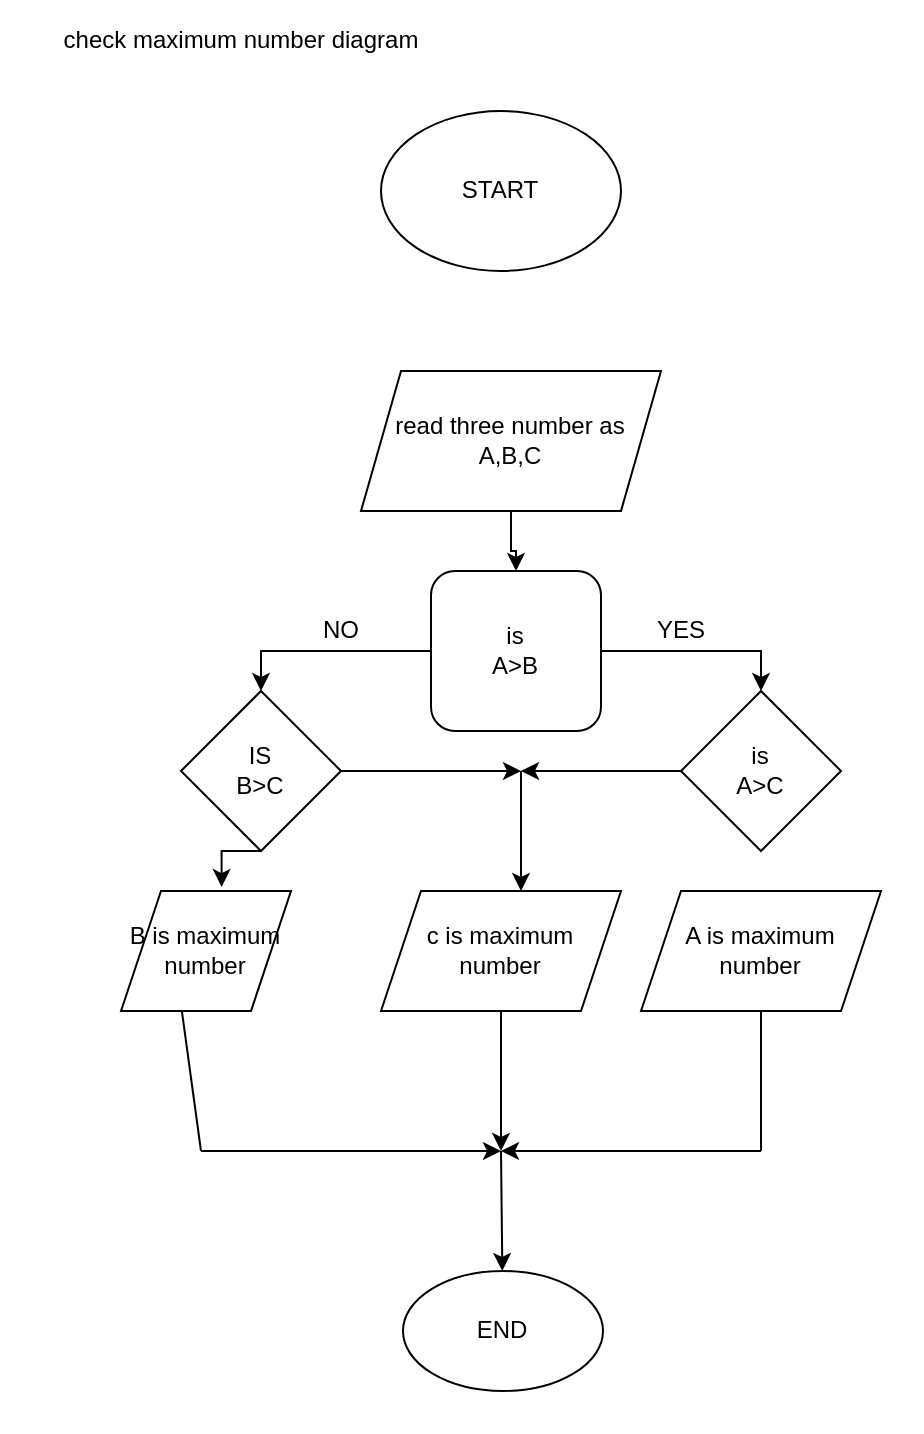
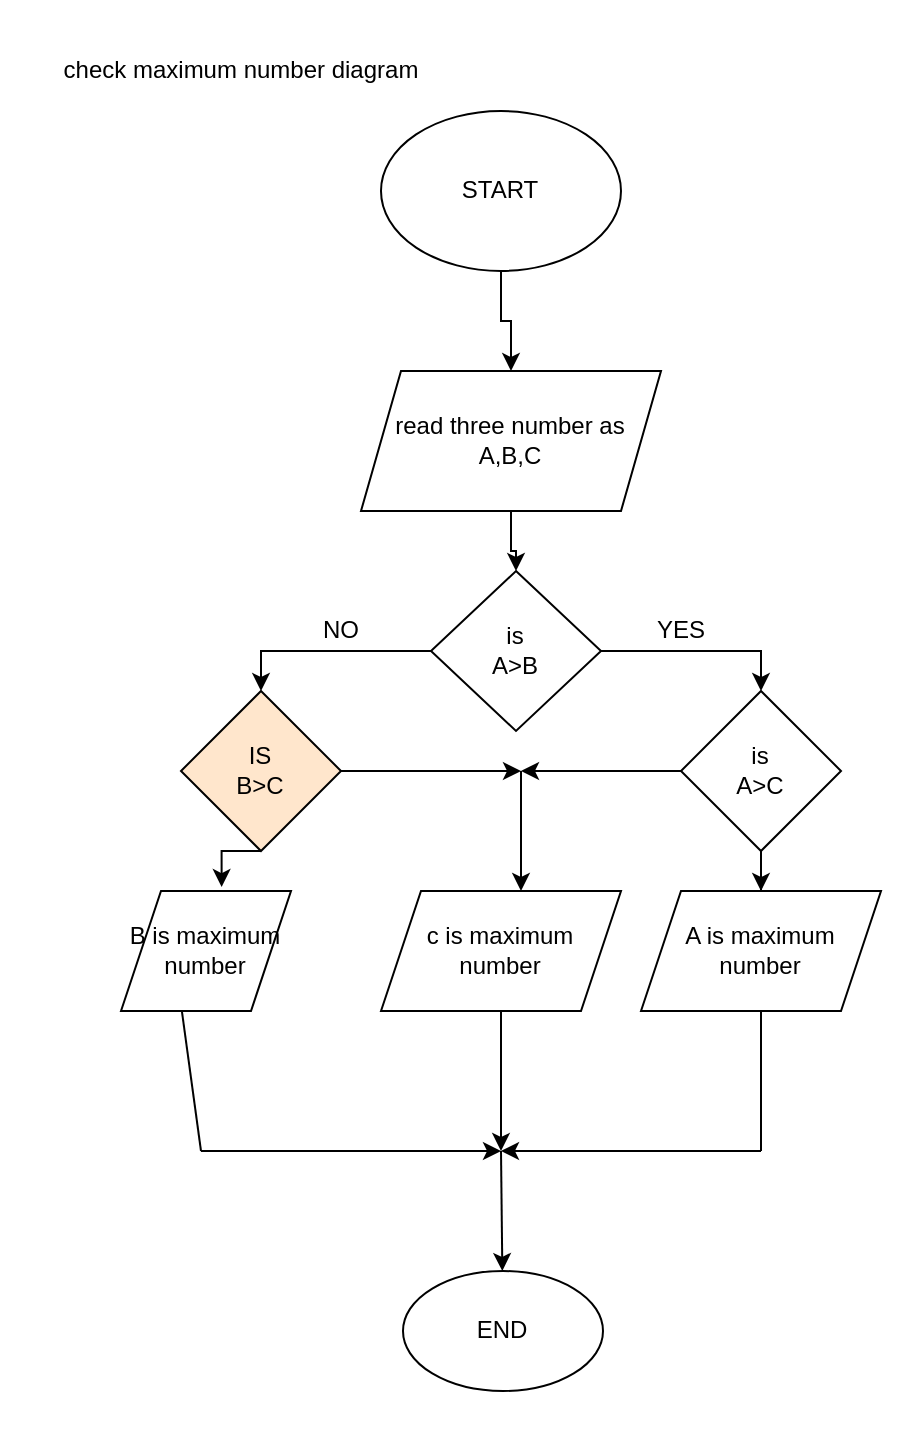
  <mxCell id="0" />
  <mxCell id="1" parent="0" />
+ <mxCell id="2" style="edgeStyle=orthogonalEdgeStyle;rounded=0;orthogonalLoop=1;jettySize=auto;html=1;entryX=0.5;entryY=0;entryDx=0;entryDy=0;" edge="1" parent="1" source="3" target="5"><mxGeometry relative="1" as="geometry" /></mxCell>
  <mxCell id="3" value="START" style="ellipse;whiteSpace=wrap;html=1;" vertex="1" parent="1"><mxGeometry x="190" y="55" width="120" height="80" as="geometry" /></mxCell>
  <mxCell id="4" style="edgeStyle=orthogonalEdgeStyle;rounded=0;orthogonalLoop=1;jettySize=auto;html=1;entryX=0.5;entryY=0;entryDx=0;entryDy=0;" edge="1" parent="1" source="5" target="8"><mxGeometry relative="1" as="geometry" /></mxCell>
  <mxCell id="5" value="read three number as A,B,C" style="shape=parallelogram;perimeter=parallelogramPerimeter;whiteSpace=wrap;html=1;fixedSize=1;" vertex="1" parent="1"><mxGeometry x="180" y="185" width="150" height="70" as="geometry" /></mxCell>
  <mxCell id="6" style="edgeStyle=orthogonalEdgeStyle;rounded=0;orthogonalLoop=1;jettySize=auto;html=1;entryX=0.5;entryY=0;entryDx=0;entryDy=0;" edge="1" parent="1" source="8" target="11"><mxGeometry relative="1" as="geometry" /></mxCell>
  <mxCell id="7" style="edgeStyle=orthogonalEdgeStyle;rounded=0;orthogonalLoop=1;jettySize=auto;html=1;entryX=0.5;entryY=0;entryDx=0;entryDy=0;" edge="1" parent="1" source="8" target="14"><mxGeometry relative="1" as="geometry" /></mxCell>
- <mxCell id="8" value="is&lt;br&gt;A&amp;gt;B" style="whiteSpace=wrap;html=1;rounded=1;" vertex="1" parent="1"><mxGeometry x="215" y="285" width="85" height="80" as="geometry" /></mxCell>
+ <mxCell id="8" value="is&lt;br&gt;A&amp;gt;B" style="rhombus;whiteSpace=wrap;html=1;" vertex="1" parent="1"><mxGeometry x="215" y="285" width="85" height="80" as="geometry" /></mxCell>
+ <mxCell id="9" style="edgeStyle=orthogonalEdgeStyle;rounded=0;orthogonalLoop=1;jettySize=auto;html=1;entryX=0.5;entryY=0;entryDx=0;entryDy=0;" edge="1" parent="1" source="11" target="17"><mxGeometry relative="1" as="geometry" /></mxCell>
  <mxCell id="10" style="edgeStyle=orthogonalEdgeStyle;rounded=0;orthogonalLoop=1;jettySize=auto;html=1;" edge="1" parent="1" source="11"><mxGeometry relative="1" as="geometry"><mxPoint x="260" y="385" as="targetPoint" /></mxGeometry></mxCell>
  <mxCell id="11" value="is&lt;br&gt;A&amp;gt;C" style="rhombus;whiteSpace=wrap;html=1;" vertex="1" parent="1"><mxGeometry x="340" y="345" width="80" height="80" as="geometry" /></mxCell>
  <mxCell id="12" style="edgeStyle=orthogonalEdgeStyle;rounded=0;orthogonalLoop=1;jettySize=auto;html=1;exitX=0.5;exitY=1;exitDx=0;exitDy=0;entryX=0.592;entryY=-0.033;entryDx=0;entryDy=0;entryPerimeter=0;" edge="1" parent="1" source="14" target="18"><mxGeometry relative="1" as="geometry" /></mxCell>
  <mxCell id="13" style="edgeStyle=orthogonalEdgeStyle;rounded=0;orthogonalLoop=1;jettySize=auto;html=1;" edge="1" parent="1" source="14"><mxGeometry relative="1" as="geometry"><mxPoint x="260" y="385" as="targetPoint" /></mxGeometry></mxCell>
- <mxCell id="14" value="IS&lt;br&gt;B&amp;gt;C" style="rhombus;whiteSpace=wrap;html=1;" vertex="1" parent="1"><mxGeometry x="90" y="345" width="80" height="80" as="geometry" /></mxCell>
+ <mxCell id="14" value="IS&lt;br&gt;B&amp;gt;C" style="rhombus;whiteSpace=wrap;html=1;fillColor=#ffe6cc;" vertex="1" parent="1"><mxGeometry x="90" y="345" width="80" height="80" as="geometry" /></mxCell>
  <mxCell id="15" value="NO" style="text;html=1;align=center;verticalAlign=middle;resizable=0;points=[];autosize=1;strokeColor=none;fillColor=none;" vertex="1" parent="1"><mxGeometry x="150" y="300" width="40" height="30" as="geometry" /></mxCell>
  <mxCell id="16" value="YES" style="text;html=1;align=center;verticalAlign=middle;resizable=0;points=[];autosize=1;strokeColor=none;fillColor=none;" vertex="1" parent="1"><mxGeometry x="315" y="300" width="50" height="30" as="geometry" /></mxCell>
  <mxCell id="17" value="A is maximum number" style="shape=parallelogram;perimeter=parallelogramPerimeter;whiteSpace=wrap;html=1;fixedSize=1;" vertex="1" parent="1"><mxGeometry x="320" y="445" width="120" height="60" as="geometry" /></mxCell>
  <mxCell id="18" value="B is maximum number" style="shape=parallelogram;perimeter=parallelogramPerimeter;whiteSpace=wrap;html=1;fixedSize=1;" vertex="1" parent="1"><mxGeometry x="60" y="445" width="85" height="60" as="geometry" /></mxCell>
  <mxCell id="19" style="edgeStyle=orthogonalEdgeStyle;rounded=0;orthogonalLoop=1;jettySize=auto;html=1;" edge="1" parent="1" source="20"><mxGeometry relative="1" as="geometry"><mxPoint x="250" y="575" as="targetPoint" /></mxGeometry></mxCell>
  <mxCell id="20" value="c is maximum &lt;br&gt;number" style="shape=parallelogram;perimeter=parallelogramPerimeter;whiteSpace=wrap;html=1;fixedSize=1;" vertex="1" parent="1"><mxGeometry x="190" y="445" width="120" height="60" as="geometry" /></mxCell>
  <mxCell id="21" value="" style="endArrow=classic;html=1;rounded=0;" edge="1" parent="1"><mxGeometry width="50" height="50" relative="1" as="geometry"><mxPoint x="260" y="385" as="sourcePoint" /><mxPoint x="260" y="445" as="targetPoint" /></mxGeometry></mxCell>
  <mxCell id="22" value="" style="endArrow=none;html=1;rounded=0;entryX=0.358;entryY=1;entryDx=0;entryDy=0;entryPerimeter=0;" edge="1" parent="1" target="18"><mxGeometry width="50" height="50" relative="1" as="geometry"><mxPoint x="100" y="575" as="sourcePoint" /><mxPoint x="310" y="425" as="targetPoint" /></mxGeometry></mxCell>
  <mxCell id="23" value="" style="endArrow=classic;html=1;rounded=0;" edge="1" parent="1"><mxGeometry width="50" height="50" relative="1" as="geometry"><mxPoint x="100" y="575" as="sourcePoint" /><mxPoint x="250" y="575" as="targetPoint" /></mxGeometry></mxCell>
  <mxCell id="24" value="" style="endArrow=none;html=1;rounded=0;entryX=0.5;entryY=1;entryDx=0;entryDy=0;" edge="1" parent="1" target="17"><mxGeometry width="50" height="50" relative="1" as="geometry"><mxPoint x="380" y="575" as="sourcePoint" /><mxPoint x="310" y="425" as="targetPoint" /></mxGeometry></mxCell>
  <mxCell id="25" value="" style="endArrow=classic;html=1;rounded=0;" edge="1" parent="1"><mxGeometry width="50" height="50" relative="1" as="geometry"><mxPoint x="380" y="575" as="sourcePoint" /><mxPoint x="250" y="575" as="targetPoint" /></mxGeometry></mxCell>
  <mxCell id="26" value="" style="endArrow=classic;html=1;rounded=0;" edge="1" parent="1" target="27"><mxGeometry width="50" height="50" relative="1" as="geometry"><mxPoint x="250" y="575" as="sourcePoint" /><mxPoint x="250" y="655" as="targetPoint" /></mxGeometry></mxCell>
  <mxCell id="27" value="END" style="ellipse;whiteSpace=wrap;html=1;" vertex="1" parent="1"><mxGeometry x="201" y="635" width="100" height="60" as="geometry" /></mxCell>
- <mxCell id="28" value="check maximum number diagram" style="text;html=1;align=center;verticalAlign=middle;resizable=0;points=[];autosize=1;strokeColor=none;fillColor=none;" vertex="1" parent="1"><mxGeometry x="20" y="5" width="200" height="30" as="geometry" /></mxCell>
+ <mxCell id="28" value="check maximum number diagram" style="text;html=1;align=center;verticalAlign=middle;resizable=0;points=[];autosize=1;strokeColor=none;fillColor=none;" vertex="1" parent="1"><mxGeometry x="20" y="20" width="200" height="30" as="geometry" /></mxCell>
